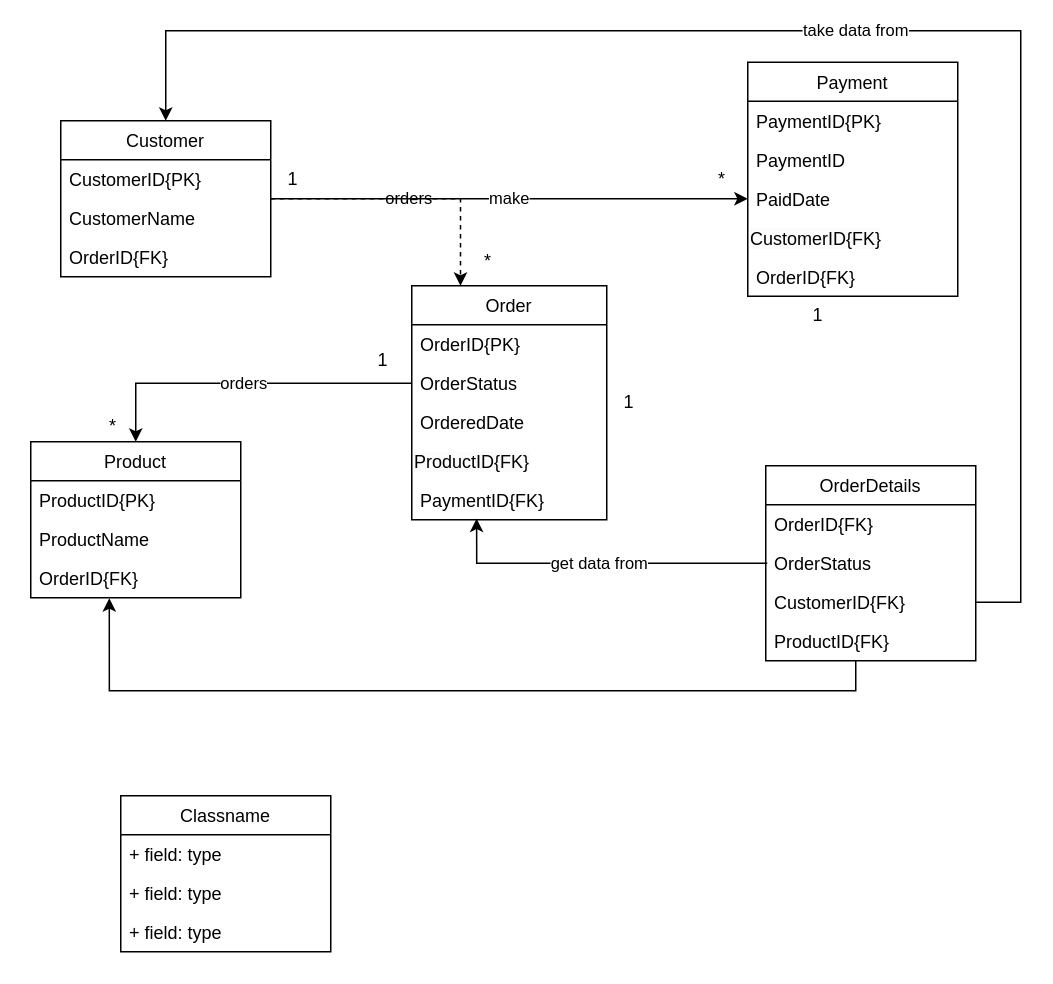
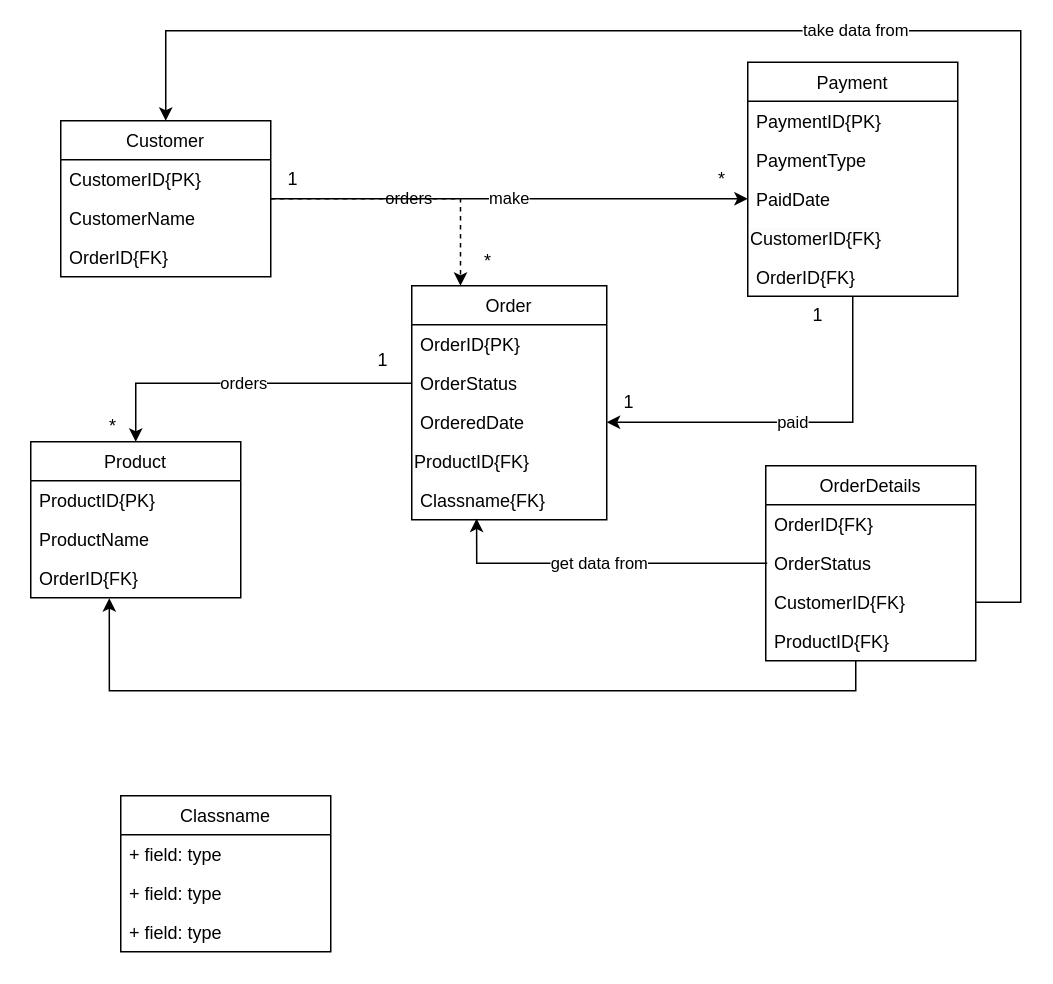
  <mxCell id="0" />
  <mxCell id="1" parent="0" />
  <mxCell id="2" value="Classname" style="swimlane;fontStyle=0;childLayout=stackLayout;horizontal=1;startSize=26;fillColor=none;horizontalStack=0;resizeParent=1;resizeParentMax=0;resizeLast=0;collapsible=1;marginBottom=0;" vertex="1" parent="1"><mxGeometry x="80" y="530" width="140" height="104" as="geometry" /></mxCell>
  <mxCell id="3" value="+ field: type" style="text;strokeColor=none;fillColor=none;align=left;verticalAlign=top;spacingLeft=4;spacingRight=4;overflow=hidden;rotatable=0;points=[[0,0.5],[1,0.5]];portConstraint=eastwest;" vertex="1" parent="2"><mxGeometry y="26" width="140" height="26" as="geometry" /></mxCell>
  <mxCell id="4" value="+ field: type" style="text;strokeColor=none;fillColor=none;align=left;verticalAlign=top;spacingLeft=4;spacingRight=4;overflow=hidden;rotatable=0;points=[[0,0.5],[1,0.5]];portConstraint=eastwest;" vertex="1" parent="2"><mxGeometry y="52" width="140" height="26" as="geometry" /></mxCell>
  <mxCell id="5" value="+ field: type" style="text;strokeColor=none;fillColor=none;align=left;verticalAlign=top;spacingLeft=4;spacingRight=4;overflow=hidden;rotatable=0;points=[[0,0.5],[1,0.5]];portConstraint=eastwest;" vertex="1" parent="2"><mxGeometry y="78" width="140" height="26" as="geometry" /></mxCell>
  <mxCell id="6" value="get data from" style="edgeStyle=orthogonalEdgeStyle;rounded=0;orthogonalLoop=1;jettySize=auto;html=1;entryX=0.325;entryY=0.969;entryDx=0;entryDy=0;entryPerimeter=0;" edge="1" parent="1"><mxGeometry relative="1" as="geometry"><mxPoint x="511" y="375.04" as="sourcePoint" /><mxPoint x="317.25" y="345.194" as="targetPoint" /><Array as="points"><mxPoint x="317" y="375" /></Array></mxGeometry></mxCell>
  <mxCell id="7" style="edgeStyle=orthogonalEdgeStyle;rounded=0;orthogonalLoop=1;jettySize=auto;html=1;entryX=0.374;entryY=1.012;entryDx=0;entryDy=0;entryPerimeter=0;" edge="1" parent="1" source="8" target="35"><mxGeometry relative="1" as="geometry"><Array as="points"><mxPoint x="570" y="460" /><mxPoint x="72" y="460" /></Array></mxGeometry></mxCell>
  <mxCell id="8" value="OrderDetails" style="swimlane;fontStyle=0;childLayout=stackLayout;horizontal=1;startSize=26;fillColor=none;horizontalStack=0;resizeParent=1;resizeParentMax=0;resizeLast=0;collapsible=1;marginBottom=0;" vertex="1" parent="1"><mxGeometry x="510" y="310" width="140" height="130" as="geometry"><mxRectangle x="580" y="350" width="110" height="30" as="alternateBounds" /></mxGeometry></mxCell>
  <mxCell id="9" value="OrderID{FK}" style="text;strokeColor=none;fillColor=none;align=left;verticalAlign=top;spacingLeft=4;spacingRight=4;overflow=hidden;rotatable=0;points=[[0,0.5],[1,0.5]];portConstraint=eastwest;" vertex="1" parent="8"><mxGeometry y="26" width="140" height="26" as="geometry" /></mxCell>
  <mxCell id="10" value="OrderStatus" style="text;strokeColor=none;fillColor=none;align=left;verticalAlign=top;spacingLeft=4;spacingRight=4;overflow=hidden;rotatable=0;points=[[0,0.5],[1,0.5]];portConstraint=eastwest;" vertex="1" parent="8"><mxGeometry y="52" width="140" height="26" as="geometry" /></mxCell>
  <mxCell id="11" value="CustomerID{FK}" style="text;strokeColor=none;fillColor=none;align=left;verticalAlign=top;spacingLeft=4;spacingRight=4;overflow=hidden;rotatable=0;points=[[0,0.5],[1,0.5]];portConstraint=eastwest;" vertex="1" parent="8"><mxGeometry y="78" width="140" height="26" as="geometry" /></mxCell>
  <mxCell id="12" value="ProductID{FK}" style="text;strokeColor=none;fillColor=none;align=left;verticalAlign=top;spacingLeft=4;spacingRight=4;overflow=hidden;rotatable=0;points=[[0,0.5],[1,0.5]];portConstraint=eastwest;" vertex="1" parent="8"><mxGeometry y="104" width="140" height="26" as="geometry" /></mxCell>
  <mxCell id="13" value="Order" style="swimlane;fontStyle=0;childLayout=stackLayout;horizontal=1;startSize=26;fillColor=none;horizontalStack=0;resizeParent=1;resizeParentMax=0;resizeLast=0;collapsible=1;marginBottom=0;" vertex="1" parent="1"><mxGeometry x="274" y="190" width="130" height="156" as="geometry" /></mxCell>
  <mxCell id="14" value="OrderID{PK}" style="text;strokeColor=none;fillColor=none;align=left;verticalAlign=top;spacingLeft=4;spacingRight=4;overflow=hidden;rotatable=0;points=[[0,0.5],[1,0.5]];portConstraint=eastwest;" vertex="1" parent="13"><mxGeometry y="26" width="130" height="26" as="geometry" /></mxCell>
  <mxCell id="15" value="OrderStatus" style="text;strokeColor=none;fillColor=none;align=left;verticalAlign=top;spacingLeft=4;spacingRight=4;overflow=hidden;rotatable=0;points=[[0,0.5],[1,0.5]];portConstraint=eastwest;" vertex="1" parent="13"><mxGeometry y="52" width="130" height="26" as="geometry" /></mxCell>
  <mxCell id="16" value="OrderedDate" style="text;strokeColor=none;fillColor=none;align=left;verticalAlign=top;spacingLeft=4;spacingRight=4;overflow=hidden;rotatable=0;points=[[0,0.5],[1,0.5]];portConstraint=eastwest;" vertex="1" parent="13"><mxGeometry y="78" width="130" height="26" as="geometry" /></mxCell>
  <mxCell id="17" value="&lt;span style=&quot;color: rgb(0, 0, 0); font-family: Helvetica; font-size: 12px; font-style: normal; font-variant-ligatures: normal; font-variant-caps: normal; font-weight: 400; letter-spacing: normal; orphans: 2; text-align: left; text-indent: 0px; text-transform: none; widows: 2; word-spacing: 0px; -webkit-text-stroke-width: 0px; background-color: rgb(251, 251, 251); text-decoration-thickness: initial; text-decoration-style: initial; text-decoration-color: initial; float: none; display: inline !important;&quot;&gt;ProductID{FK}&lt;/span&gt;" style="text;whiteSpace=wrap;html=1;" vertex="1" parent="13"><mxGeometry y="104" width="130" height="26" as="geometry" /></mxCell>
- <mxCell id="18" value="PaymentID{FK}" style="text;strokeColor=none;fillColor=none;align=left;verticalAlign=top;spacingLeft=4;spacingRight=4;overflow=hidden;rotatable=0;points=[[0,0.5],[1,0.5]];portConstraint=eastwest;" vertex="1" parent="13"><mxGeometry y="130" width="130" height="26" as="geometry" /></mxCell>
+ <mxCell id="18" value="Classname{FK}" style="text;strokeColor=none;fillColor=none;align=left;verticalAlign=top;spacingLeft=4;spacingRight=4;overflow=hidden;rotatable=0;points=[[0,0.5],[1,0.5]];portConstraint=eastwest;" vertex="1" parent="13"><mxGeometry y="130" width="130" height="26" as="geometry" /></mxCell>
  <mxCell id="19" value="orders" style="edgeStyle=orthogonalEdgeStyle;rounded=0;orthogonalLoop=1;jettySize=auto;html=1;entryX=0.25;entryY=0;entryDx=0;entryDy=0;dashed=1;" edge="1" parent="1" source="21" target="13"><mxGeometry relative="1" as="geometry" /></mxCell>
  <mxCell id="20" value="make" style="edgeStyle=orthogonalEdgeStyle;rounded=0;orthogonalLoop=1;jettySize=auto;html=1;entryX=0;entryY=0.5;entryDx=0;entryDy=0;" edge="1" parent="1" source="21" target="29"><mxGeometry relative="1" as="geometry" /></mxCell>
  <mxCell id="21" value="Customer" style="swimlane;fontStyle=0;childLayout=stackLayout;horizontal=1;startSize=26;horizontalStack=0;resizeParent=1;resizeParentMax=0;resizeLast=0;collapsible=1;marginBottom=0;" vertex="1" parent="1"><mxGeometry x="40" y="80" width="140" height="104" as="geometry" /></mxCell>
  <mxCell id="22" value="CustomerID{PK}" style="text;strokeColor=none;fillColor=none;align=left;verticalAlign=top;spacingLeft=4;spacingRight=4;overflow=hidden;rotatable=0;points=[[0,0.5],[1,0.5]];portConstraint=eastwest;" vertex="1" parent="21"><mxGeometry y="26" width="140" height="26" as="geometry" /></mxCell>
  <mxCell id="23" value="CustomerName" style="text;strokeColor=none;fillColor=none;align=left;verticalAlign=top;spacingLeft=4;spacingRight=4;overflow=hidden;rotatable=0;points=[[0,0.5],[1,0.5]];portConstraint=eastwest;" vertex="1" parent="21"><mxGeometry y="52" width="140" height="26" as="geometry" /></mxCell>
  <mxCell id="24" value="OrderID{FK}" style="text;strokeColor=none;fillColor=none;align=left;verticalAlign=top;spacingLeft=4;spacingRight=4;overflow=hidden;rotatable=0;points=[[0,0.5],[1,0.5]];portConstraint=eastwest;" vertex="1" parent="21"><mxGeometry y="78" width="140" height="26" as="geometry" /></mxCell>
+ <mxCell id="25" value="paid" style="edgeStyle=orthogonalEdgeStyle;rounded=0;orthogonalLoop=1;jettySize=auto;html=1;entryX=1;entryY=0.5;entryDx=0;entryDy=0;" edge="1" parent="1" source="26" target="16"><mxGeometry relative="1" as="geometry" /></mxCell>
  <mxCell id="26" value="Payment" style="swimlane;fontStyle=0;childLayout=stackLayout;horizontal=1;startSize=26;fillColor=none;horizontalStack=0;resizeParent=1;resizeParentMax=0;resizeLast=0;collapsible=1;marginBottom=0;" vertex="1" parent="1"><mxGeometry x="498" y="41" width="140" height="156" as="geometry" /></mxCell>
  <mxCell id="27" value="PaymentID{PK}" style="text;strokeColor=none;fillColor=none;align=left;verticalAlign=top;spacingLeft=4;spacingRight=4;overflow=hidden;rotatable=0;points=[[0,0.5],[1,0.5]];portConstraint=eastwest;" vertex="1" parent="26"><mxGeometry y="26" width="140" height="26" as="geometry" /></mxCell>
- <mxCell id="28" value="PaymentID" style="text;strokeColor=none;fillColor=none;align=left;verticalAlign=top;spacingLeft=4;spacingRight=4;overflow=hidden;rotatable=0;points=[[0,0.5],[1,0.5]];portConstraint=eastwest;" vertex="1" parent="26"><mxGeometry y="52" width="140" height="26" as="geometry" /></mxCell>
+ <mxCell id="28" value="PaymentType" style="text;strokeColor=none;fillColor=none;align=left;verticalAlign=top;spacingLeft=4;spacingRight=4;overflow=hidden;rotatable=0;points=[[0,0.5],[1,0.5]];portConstraint=eastwest;" vertex="1" parent="26"><mxGeometry y="52" width="140" height="26" as="geometry" /></mxCell>
  <mxCell id="29" value="PaidDate" style="text;strokeColor=none;fillColor=none;align=left;verticalAlign=top;spacingLeft=4;spacingRight=4;overflow=hidden;rotatable=0;points=[[0,0.5],[1,0.5]];portConstraint=eastwest;" vertex="1" parent="26"><mxGeometry y="78" width="140" height="26" as="geometry" /></mxCell>
  <mxCell id="30" value="&lt;span style=&quot;color: rgb(0, 0, 0); font-family: Helvetica; font-size: 12px; font-style: normal; font-variant-ligatures: normal; font-variant-caps: normal; font-weight: 400; letter-spacing: normal; orphans: 2; text-align: left; text-indent: 0px; text-transform: none; widows: 2; word-spacing: 0px; -webkit-text-stroke-width: 0px; background-color: rgb(251, 251, 251); text-decoration-thickness: initial; text-decoration-style: initial; text-decoration-color: initial; float: none; display: inline !important;&quot;&gt;CustomerID{FK}&lt;/span&gt;" style="text;whiteSpace=wrap;html=1;" vertex="1" parent="26"><mxGeometry y="104" width="140" height="26" as="geometry" /></mxCell>
  <mxCell id="31" value="OrderID{FK}" style="text;strokeColor=none;fillColor=none;align=left;verticalAlign=top;spacingLeft=4;spacingRight=4;overflow=hidden;rotatable=0;points=[[0,0.5],[1,0.5]];portConstraint=eastwest;" vertex="1" parent="26"><mxGeometry y="130" width="140" height="26" as="geometry" /></mxCell>
  <mxCell id="32" value="Product" style="swimlane;fontStyle=0;childLayout=stackLayout;horizontal=1;startSize=26;fillColor=none;horizontalStack=0;resizeParent=1;resizeParentMax=0;resizeLast=0;collapsible=1;marginBottom=0;" vertex="1" parent="1"><mxGeometry x="20" y="294" width="140" height="104" as="geometry" /></mxCell>
  <mxCell id="33" value="ProductID{PK}" style="text;strokeColor=none;fillColor=none;align=left;verticalAlign=top;spacingLeft=4;spacingRight=4;overflow=hidden;rotatable=0;points=[[0,0.5],[1,0.5]];portConstraint=eastwest;" vertex="1" parent="32"><mxGeometry y="26" width="140" height="26" as="geometry" /></mxCell>
  <mxCell id="34" value="ProductName" style="text;strokeColor=none;fillColor=none;align=left;verticalAlign=top;spacingLeft=4;spacingRight=4;overflow=hidden;rotatable=0;points=[[0,0.5],[1,0.5]];portConstraint=eastwest;" vertex="1" parent="32"><mxGeometry y="52" width="140" height="26" as="geometry" /></mxCell>
  <mxCell id="35" value="OrderID{FK}" style="text;strokeColor=none;fillColor=none;align=left;verticalAlign=top;spacingLeft=4;spacingRight=4;overflow=hidden;rotatable=0;points=[[0,0.5],[1,0.5]];portConstraint=eastwest;" vertex="1" parent="32"><mxGeometry y="78" width="140" height="26" as="geometry" /></mxCell>
  <mxCell id="36" value="orders" style="edgeStyle=orthogonalEdgeStyle;rounded=0;orthogonalLoop=1;jettySize=auto;html=1;entryX=0.5;entryY=0;entryDx=0;entryDy=0;" edge="1" parent="1" source="15" target="32"><mxGeometry relative="1" as="geometry" /></mxCell>
  <mxCell id="37" value="take data from" style="edgeStyle=orthogonalEdgeStyle;rounded=0;orthogonalLoop=1;jettySize=auto;html=1;entryX=0.5;entryY=0;entryDx=0;entryDy=0;" edge="1" parent="1" source="11" target="21"><mxGeometry relative="1" as="geometry"><Array as="points"><mxPoint x="680" y="401" /><mxPoint x="680" y="20" /><mxPoint x="110" y="20" /></Array></mxGeometry></mxCell>
  <mxCell id="38" value="1" style="text;strokeColor=none;align=center;fillColor=none;html=1;verticalAlign=middle;whiteSpace=wrap;rounded=0;" vertex="1" parent="1"><mxGeometry x="180" y="109" width="30" height="20" as="geometry" /></mxCell>
  <mxCell id="39" value="*" style="text;strokeColor=none;align=center;fillColor=none;html=1;verticalAlign=middle;whiteSpace=wrap;rounded=0;" vertex="1" parent="1"><mxGeometry x="466" y="109" width="30" height="20" as="geometry" /></mxCell>
  <mxCell id="40" value="*" style="text;strokeColor=none;align=center;fillColor=none;html=1;verticalAlign=middle;whiteSpace=wrap;rounded=0;rotation=0;" vertex="1" parent="1"><mxGeometry x="310" y="164" width="30" height="20" as="geometry" /></mxCell>
  <mxCell id="41" value="1" style="text;strokeColor=none;align=center;fillColor=none;html=1;verticalAlign=middle;whiteSpace=wrap;rounded=0;" vertex="1" parent="1"><mxGeometry x="530" y="200" width="30" height="20" as="geometry" /></mxCell>
  <mxCell id="42" value="1" style="text;strokeColor=none;align=center;fillColor=none;html=1;verticalAlign=middle;whiteSpace=wrap;rounded=0;" vertex="1" parent="1"><mxGeometry x="404" y="258" width="30" height="20" as="geometry" /></mxCell>
  <mxCell id="43" value="1" style="text;strokeColor=none;align=center;fillColor=none;html=1;verticalAlign=middle;whiteSpace=wrap;rounded=0;" vertex="1" parent="1"><mxGeometry x="240" y="230" width="30" height="20" as="geometry" /></mxCell>
  <mxCell id="44" value="*" style="text;strokeColor=none;align=center;fillColor=none;html=1;verticalAlign=middle;whiteSpace=wrap;rounded=0;" vertex="1" parent="1"><mxGeometry x="60" y="274" width="30" height="20" as="geometry" /></mxCell>
